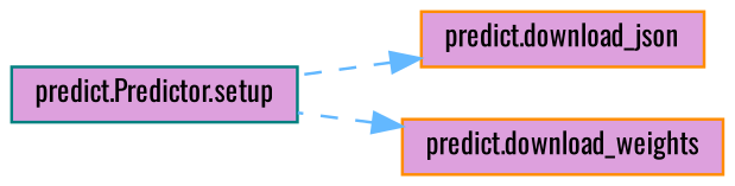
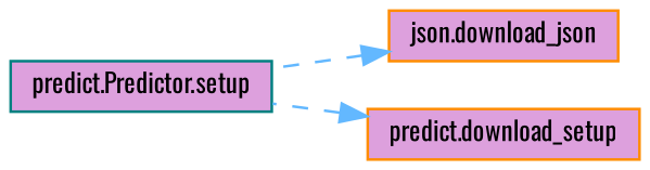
  digraph {
    fontname=Oswald
    rankdir=RL
    node [color=darkorange fillcolor=plum fontname=Oswald fontsize=10 shape=box style=filled]
    edge [color=steelblue1 dir=back fontname=Oswald fontsize=10 labelfontname=Helvetica labelfontsize=10 style=dashed]
-   n1 [fontcolor=black height=0.2 label="predict.download_json" width=0.4]
+   n1 [fontcolor=black height=0.2 label="json.download_json" width=0.4]
    n2 [color=teal height=0.2 label="predict.Predictor.setup" width=0.4]
-   n3 [height=0.2 label="predict.download_weights" width=0.4]
+   n3 [height=0.2 label="predict.download_setup" width=0.4]
    n1 -> n2
    n3 -> n2
  }
